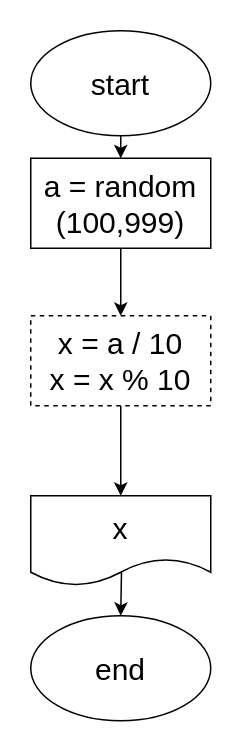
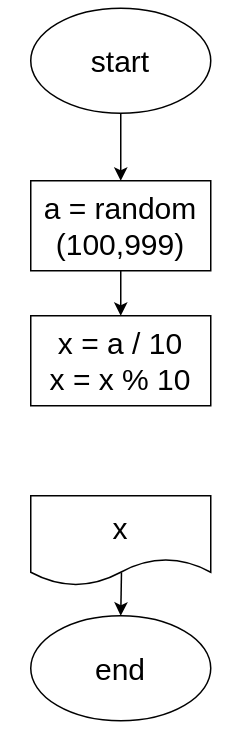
  <mxCell id="0" />
  <mxCell id="1" parent="0" />
  <mxCell id="2" style="edgeStyle=none;html=1;exitX=0.5;exitY=1;exitDx=0;exitDy=0;entryX=0.5;entryY=0;entryDx=0;entryDy=0;fontSize=20;" edge="1" parent="1" source="3" target="5"><mxGeometry relative="1" as="geometry" /></mxCell>
- <mxCell id="3" value="start" style="ellipse;whiteSpace=wrap;html=1;fontSize=20;" vertex="1" parent="1"><mxGeometry x="20" width="120" height="70" as="geometry" y="20" /></mxCell>
+ <mxCell id="3" value="start" style="ellipse;whiteSpace=wrap;html=1;fontSize=20;" vertex="1" parent="1"><mxGeometry x="20" y="5" width="120" height="70" as="geometry" /></mxCell>
  <mxCell id="4" style="edgeStyle=none;html=1;exitX=0.5;exitY=1;exitDx=0;exitDy=0;entryX=0.5;entryY=0;entryDx=0;entryDy=0;fontSize=20;" edge="1" parent="1" source="5" target="7"><mxGeometry relative="1" as="geometry" /></mxCell>
- <mxCell id="5" value="a = random&lt;br&gt;(100,999)" style="rounded=0;whiteSpace=wrap;html=1;fontSize=20;" vertex="1" parent="1"><mxGeometry x="20" y="105" width="120" height="60" as="geometry" /></mxCell>
- <mxCell id="6" style="edgeStyle=none;html=1;exitX=0.5;exitY=1;exitDx=0;exitDy=0;fontSize=20;" edge="1" parent="1" source="7" target="8"><mxGeometry relative="1" as="geometry" /></mxCell>
- <mxCell id="7" value="x = a / 10&lt;br&gt;x = x % 10" style="rounded=0;whiteSpace=wrap;html=1;fontSize=20;dashed=1;" vertex="1" parent="1"><mxGeometry x="20" y="210" width="120" height="60" as="geometry" /></mxCell>
+ <mxCell id="5" value="a = random&lt;br&gt;(100,999)" style="rounded=0;whiteSpace=wrap;html=1;fontSize=20;" vertex="1" parent="1"><mxGeometry x="20" y="120" width="120" height="60" as="geometry" /></mxCell>
+ <mxCell id="7" value="x = a / 10&lt;br&gt;x = x % 10" style="rounded=0;whiteSpace=wrap;html=1;fontSize=20;" vertex="1" parent="1"><mxGeometry x="20" y="210" width="120" height="60" as="geometry" /></mxCell>
  <mxCell id="8" value="x" style="shape=document;whiteSpace=wrap;html=1;boundedLbl=1;fontSize=20;" vertex="1" parent="1"><mxGeometry x="20" y="330" width="120" height="60" as="geometry" /></mxCell>
  <mxCell id="9" value="" style="endArrow=classic;html=1;fontSize=20;exitX=0.504;exitY=0.852;exitDx=0;exitDy=0;exitPerimeter=0;" edge="1" parent="1" source="8"><mxGeometry width="50" height="50" relative="1" as="geometry"><mxPoint x="70" y="310" as="sourcePoint" /><mxPoint x="80" y="410" as="targetPoint" /></mxGeometry></mxCell>
  <mxCell id="10" value="end" style="ellipse;whiteSpace=wrap;html=1;fontSize=20;" vertex="1" parent="1"><mxGeometry x="20" y="410" width="120" height="70" as="geometry" /></mxCell>
